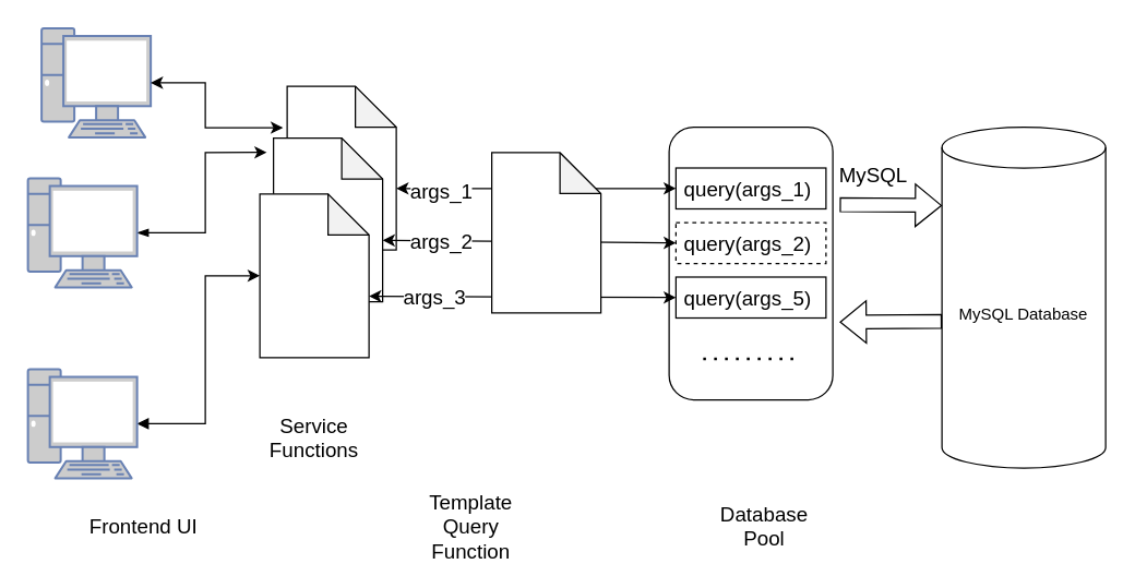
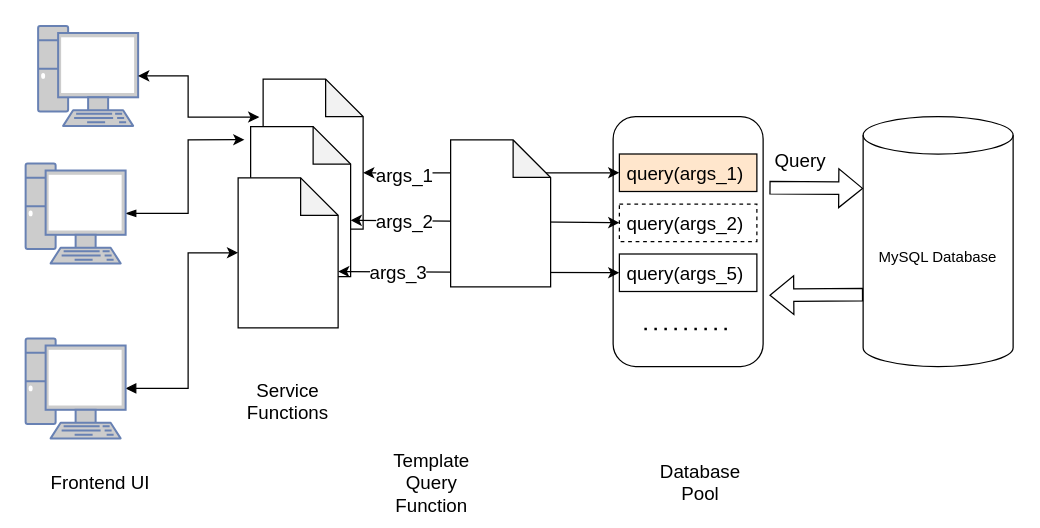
  <mxCell id="0" />
  <mxCell id="1" parent="0" />
- <mxCell id="2" value="MySQL Database" style="shape=cylinder3;whiteSpace=wrap;html=1;boundedLbl=1;backgroundOutline=1;size=15;" parent="1" vertex="1"><mxGeometry x="690" y="92.5" width="120" height="250" as="geometry" /></mxCell>
+ <mxCell id="2" value="MySQL Database" style="shape=cylinder3;whiteSpace=wrap;html=1;boundedLbl=1;backgroundOutline=1;size=15;" parent="1" vertex="1"><mxGeometry x="690" y="92.5" width="120" height="200" as="geometry" /></mxCell>
  <mxCell id="3" value="" style="rounded=1;whiteSpace=wrap;html=1;" parent="1" vertex="1"><mxGeometry x="490" y="92.5" width="120" height="200" as="geometry" /></mxCell>
  <mxCell id="4" value="" style="shape=flexArrow;endArrow=classic;html=1;rounded=0;entryX=0;entryY=0;entryDx=0;entryDy=57.5;entryPerimeter=0;" parent="1" target="2" edge="1"><mxGeometry width="50" height="50" relative="1" as="geometry"><mxPoint x="615" y="149.5" as="sourcePoint" /><mxPoint x="635" y="102.5" as="targetPoint" /></mxGeometry></mxCell>
- <mxCell id="5" value="&lt;font style=&quot;font-size: 15px&quot;&gt;MySQL&lt;/font&gt;" style="text;html=1;strokeColor=none;fillColor=none;align=center;verticalAlign=middle;whiteSpace=wrap;rounded=0;" parent="1" vertex="1"><mxGeometry x="610" y="111.5" width="60" height="30" as="geometry" /></mxCell>
+ <mxCell id="5" value="&lt;font style=&quot;font-size: 15px&quot;&gt;Query&lt;/font&gt;" style="text;html=1;strokeColor=none;fillColor=none;align=center;verticalAlign=middle;whiteSpace=wrap;rounded=0;" parent="1" vertex="1"><mxGeometry x="610" y="111.5" width="60" height="30" as="geometry" /></mxCell>
  <mxCell id="6" value="" style="shape=flexArrow;endArrow=classic;html=1;rounded=0;exitX=0;exitY=0;exitDx=0;exitDy=142.5;exitPerimeter=0;" parent="1" source="2" edge="1"><mxGeometry width="50" height="50" relative="1" as="geometry"><mxPoint x="550" y="252.6" as="sourcePoint" /><mxPoint x="615" y="235.5" as="targetPoint" /></mxGeometry></mxCell>
  <mxCell id="7" value="Database Pool" style="text;html=1;strokeColor=none;fillColor=none;align=center;verticalAlign=middle;whiteSpace=wrap;rounded=0;fontSize=15;" parent="1" vertex="1"><mxGeometry x="530" y="370" width="60" height="30" as="geometry" /></mxCell>
- <mxCell id="8" value="query(args_1)&amp;nbsp;" style="rounded=0;whiteSpace=wrap;html=1;fontSize=15;" parent="1" vertex="1"><mxGeometry x="495" y="122.5" width="110" height="30" as="geometry" /></mxCell>
+ <mxCell id="8" value="query(args_1)&amp;nbsp;" style="rounded=0;whiteSpace=wrap;html=1;fontSize=15;fillColor=#ffe6cc;" parent="1" vertex="1"><mxGeometry x="495" y="122.5" width="110" height="30" as="geometry" /></mxCell>
  <mxCell id="9" value="&lt;span&gt;query(&lt;/span&gt;args_2&lt;span&gt;)&amp;nbsp;&lt;/span&gt;" style="rounded=0;whiteSpace=wrap;html=1;fontSize=15;dashed=1;" parent="1" vertex="1"><mxGeometry x="495" y="162.5" width="110" height="30" as="geometry" /></mxCell>
  <mxCell id="10" value="&lt;span&gt;query(&lt;/span&gt;args_5&lt;span&gt;)&amp;nbsp;&lt;/span&gt;" style="rounded=0;whiteSpace=wrap;html=1;fontSize=15;" parent="1" vertex="1"><mxGeometry x="495" y="202.5" width="110" height="30" as="geometry" /></mxCell>
  <mxCell id="11" value="" style="endArrow=none;dashed=1;html=1;dashPattern=1 3;strokeWidth=2;rounded=0;fontSize=15;entryX=0.792;entryY=0.85;entryDx=0;entryDy=0;entryPerimeter=0;" parent="1" target="3" edge="1"><mxGeometry width="50" height="50" relative="1" as="geometry"><mxPoint x="515" y="262.5" as="sourcePoint" /><mxPoint x="575" y="232.5" as="targetPoint" /><Array as="points"><mxPoint x="565" y="262.5" /></Array></mxGeometry></mxCell>
  <mxCell id="12" value="" style="fontColor=#0066CC;verticalAlign=top;verticalLabelPosition=bottom;labelPosition=center;align=center;html=1;outlineConnect=0;fillColor=#CCCCCC;strokeColor=#6881B3;gradientColor=none;gradientDirection=north;strokeWidth=2;shape=mxgraph.networks.pc;fontSize=15;" parent="1" vertex="1"><mxGeometry x="30" y="20" width="80" height="80" as="geometry" /></mxCell>
  <mxCell id="13" style="edgeStyle=orthogonalEdgeStyle;rounded=0;orthogonalLoop=1;jettySize=auto;html=1;entryX=-0.062;entryY=0.088;entryDx=0;entryDy=0;entryPerimeter=0;fontSize=15;startArrow=blockThin;startFill=1;" parent="1" source="14" target="18" edge="1"><mxGeometry relative="1" as="geometry" /></mxCell>
  <mxCell id="14" value="" style="fontColor=#0066CC;verticalAlign=top;verticalLabelPosition=bottom;labelPosition=center;align=center;html=1;outlineConnect=0;fillColor=#CCCCCC;strokeColor=#6881B3;gradientColor=none;gradientDirection=north;strokeWidth=2;shape=mxgraph.networks.pc;fontSize=15;" parent="1" vertex="1"><mxGeometry x="20" y="130" width="80" height="80" as="geometry" /></mxCell>
  <mxCell id="15" style="edgeStyle=orthogonalEdgeStyle;rounded=0;orthogonalLoop=1;jettySize=auto;html=1;entryX=0;entryY=0.5;entryDx=0;entryDy=0;entryPerimeter=0;fontSize=15;startArrow=block;startFill=1;" parent="1" source="16" target="19" edge="1"><mxGeometry relative="1" as="geometry"><Array as="points"><mxPoint x="150" y="310" /><mxPoint x="150" y="202" /><mxPoint x="190" y="202" /></Array></mxGeometry></mxCell>
  <mxCell id="16" value="" style="fontColor=#0066CC;verticalAlign=top;verticalLabelPosition=bottom;labelPosition=center;align=center;html=1;outlineConnect=0;fillColor=#CCCCCC;strokeColor=#6881B3;gradientColor=none;gradientDirection=north;strokeWidth=2;shape=mxgraph.networks.pc;fontSize=15;" parent="1" vertex="1"><mxGeometry x="20" y="270" width="80" height="80" as="geometry" /></mxCell>
  <mxCell id="17" value="" style="shape=note;whiteSpace=wrap;html=1;backgroundOutline=1;darkOpacity=0.05;fontSize=15;" parent="1" vertex="1"><mxGeometry x="210" y="62.5" width="80" height="120" as="geometry" /></mxCell>
  <mxCell id="18" value="" style="shape=note;whiteSpace=wrap;html=1;backgroundOutline=1;darkOpacity=0.05;fontSize=15;" parent="1" vertex="1"><mxGeometry x="200" y="100.5" width="80" height="120" as="geometry" /></mxCell>
  <mxCell id="19" value="" style="shape=note;whiteSpace=wrap;html=1;backgroundOutline=1;darkOpacity=0.05;fontSize=15;" parent="1" vertex="1"><mxGeometry x="190" y="141.5" width="80" height="120" as="geometry" /></mxCell>
  <mxCell id="20" value="Service Functions" style="text;html=1;strokeColor=none;fillColor=none;align=center;verticalAlign=middle;whiteSpace=wrap;rounded=0;fontSize=15;" parent="1" vertex="1"><mxGeometry x="200" y="305" width="60" height="30" as="geometry" /></mxCell>
- <mxCell id="21" value="Frontend UI" style="text;html=1;strokeColor=none;fillColor=none;align=center;verticalAlign=middle;whiteSpace=wrap;rounded=0;fontSize=15;" parent="1" vertex="1"><mxGeometry x="55" y="370" width="100" height="30" as="geometry" /></mxCell>
+ <mxCell id="21" value="Frontend UI" style="text;html=1;strokeColor=none;fillColor=none;align=center;verticalAlign=middle;whiteSpace=wrap;rounded=0;fontSize=15;" parent="1" vertex="1"><mxGeometry x="30" y="370" width="100" height="30" as="geometry" /></mxCell>
  <mxCell id="22" value="Template Query Function" style="text;html=1;strokeColor=none;fillColor=none;align=center;verticalAlign=middle;whiteSpace=wrap;rounded=0;fontSize=15;" parent="1" vertex="1"><mxGeometry x="315" y="370" width="60" height="30" as="geometry" /></mxCell>
  <mxCell id="23" value="" style="endArrow=classic;startArrow=classic;html=1;rounded=0;fontSize=15;entryX=0;entryY=0.5;entryDx=0;entryDy=0;exitX=0;exitY=0;exitDx=80;exitDy=75;exitPerimeter=0;" parent="1" source="17" target="8" edge="1"><mxGeometry width="50" height="50" relative="1" as="geometry"><mxPoint x="230" y="130" as="sourcePoint" /><mxPoint x="280" y="80" as="targetPoint" /></mxGeometry></mxCell>
  <mxCell id="24" value="args_1" style="edgeLabel;html=1;align=center;verticalAlign=middle;resizable=0;points=[];fontSize=15;" parent="23" vertex="1" connectable="0"><mxGeometry x="-0.686" y="-1" relative="1" as="geometry"><mxPoint as="offset" /></mxGeometry></mxCell>
  <mxCell id="25" value="" style="endArrow=classic;startArrow=classic;html=1;rounded=0;fontSize=15;entryX=0;entryY=0.5;entryDx=0;entryDy=0;exitX=0;exitY=0;exitDx=80;exitDy=75;exitPerimeter=0;" parent="1" source="18" target="9" edge="1"><mxGeometry width="50" height="50" relative="1" as="geometry"><mxPoint x="370" y="200" as="sourcePoint" /><mxPoint x="420" y="150" as="targetPoint" /></mxGeometry></mxCell>
  <mxCell id="26" value="args_2" style="edgeLabel;html=1;align=center;verticalAlign=middle;resizable=0;points=[];fontSize=15;" parent="25" vertex="1" connectable="0"><mxGeometry x="-0.603" relative="1" as="geometry"><mxPoint as="offset" /></mxGeometry></mxCell>
  <mxCell id="27" value="" style="endArrow=classic;startArrow=classic;html=1;rounded=0;fontSize=15;entryX=0;entryY=0.5;entryDx=0;entryDy=0;exitX=0;exitY=0;exitDx=80;exitDy=75;exitPerimeter=0;" parent="1" source="19" target="10" edge="1"><mxGeometry width="50" height="50" relative="1" as="geometry"><mxPoint x="410" y="250" as="sourcePoint" /><mxPoint x="460" y="200" as="targetPoint" /></mxGeometry></mxCell>
  <mxCell id="28" value="args_3" style="edgeLabel;html=1;align=center;verticalAlign=middle;resizable=0;points=[];fontSize=15;" parent="27" vertex="1" connectable="0"><mxGeometry x="-0.577" relative="1" as="geometry"><mxPoint as="offset" /></mxGeometry></mxCell>
  <mxCell id="29" value="" style="endArrow=classic;startArrow=classic;html=1;rounded=0;fontSize=15;exitX=1;exitY=0.5;exitDx=0;exitDy=0;exitPerimeter=0;entryX=-0.038;entryY=0.254;entryDx=0;entryDy=0;entryPerimeter=0;" parent="1" source="12" target="17" edge="1"><mxGeometry width="50" height="50" relative="1" as="geometry"><mxPoint x="90" y="70" as="sourcePoint" /><mxPoint x="140" y="20" as="targetPoint" /><Array as="points"><mxPoint x="150" y="60" /><mxPoint x="150" y="93" /></Array></mxGeometry></mxCell>
  <mxCell id="30" value="" style="shape=note;whiteSpace=wrap;html=1;backgroundOutline=1;darkOpacity=0.05;fontSize=15;" parent="1" vertex="1"><mxGeometry x="360" y="111.25" width="80" height="117.5" as="geometry" /></mxCell>
